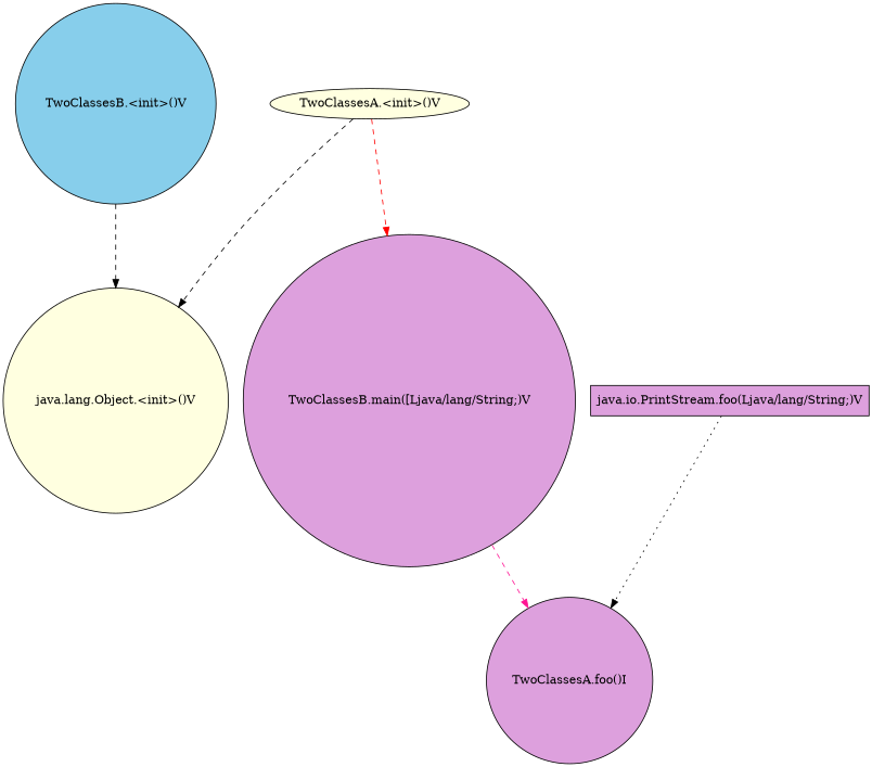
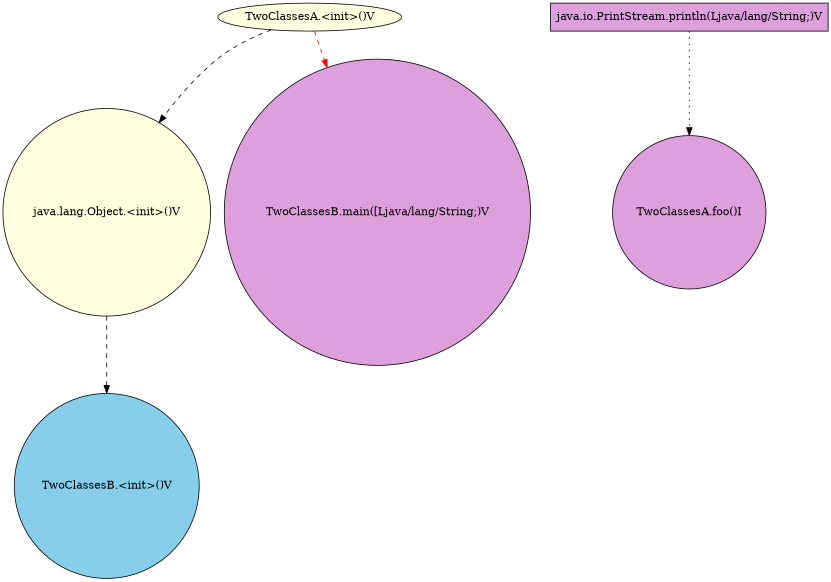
  digraph {
    rankdir=TB
    node [fillcolor=plum shape=circle style=filled]
    edge [color=black style=dashed]
    n1 [fillcolor=lightyellow label="TwoClassesA.<init>()V" shape=ellipse]
    n2 [fillcolor=lightyellow label="java.lang.Object.<init>()V"]
    n3 [label="TwoClassesB.main([Ljava/lang/String;)V"]
    n4 [label="TwoClassesA.foo()I"]
-   n5 [label="java.io.PrintStream.foo(Ljava/lang/String;)V" shape=box]
+   n5 [label="java.io.PrintStream.println(Ljava/lang/String;)V" shape=box]
    n6 [fillcolor=skyblue label="TwoClassesB.<init>()V"]
    n1 -> n2
    n1 -> n3 [color=red]
-   n3 -> n4 [color=deeppink]
    n5 -> n4 [style=dotted]
-   n6 -> n2
+   n2 -> n6
  }
